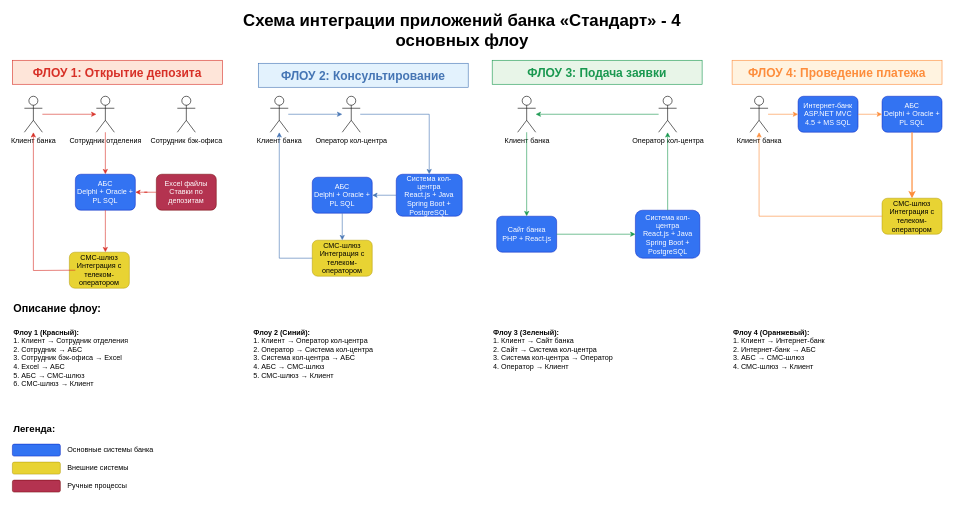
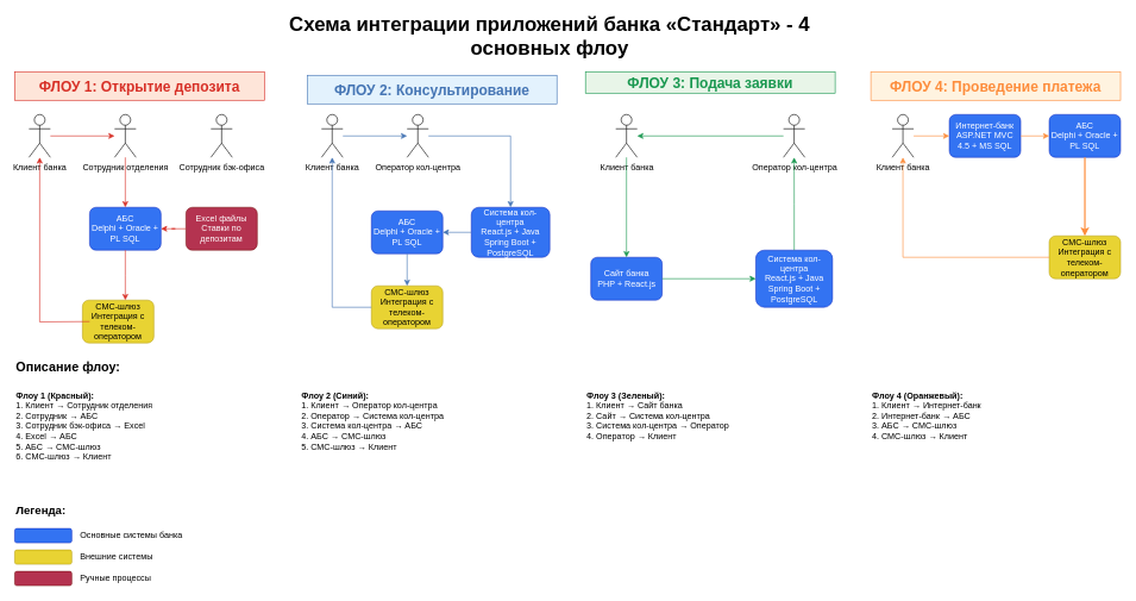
  <mxCell id="0" />
  <mxCell id="1" parent="0" />
  <mxCell id="2" value="Схема интеграции приложений банка «Стандарт» - 4 основных флоу" style="text;html=1;align=center;verticalAlign=middle;whiteSpace=wrap;rounded=0;fontSize=28;fontStyle=1;" parent="1" vertex="1"><mxGeometry x="370" y="20" width="800" height="60" as="geometry" /></mxCell>
  <mxCell id="3" value="ФЛОУ 1: Открытие депозита" style="text;html=1;align=center;verticalAlign=middle;whiteSpace=wrap;rounded=0;fontSize=20;fontStyle=1;fontColor=#d73027;fillColor=#fee5d9;strokeColor=#d73027;" parent="1" vertex="1"><mxGeometry x="20" y="100" width="350" height="40" as="geometry" /></mxCell>
  <mxCell id="4" value="Клиент банка" style="shape=umlActor;verticalLabelPosition=bottom;verticalAlign=top;html=1;outlineConnect=0;" parent="1" vertex="1"><mxGeometry x="40" y="160" width="30" height="60" as="geometry" /></mxCell>
  <mxCell id="5" value="Сотрудник отделения" style="shape=umlActor;verticalLabelPosition=bottom;verticalAlign=top;html=1;outlineConnect=0;" parent="1" vertex="1"><mxGeometry x="160" y="160" width="30" height="60" as="geometry" /></mxCell>
  <mxCell id="6" value="Сотрудник бэк-офиса" style="shape=umlActor;verticalLabelPosition=bottom;verticalAlign=top;html=1;outlineConnect=0;" parent="1" vertex="1"><mxGeometry x="295" y="160" width="30" height="60" as="geometry" /></mxCell>
  <mxCell id="7" value="АБС&lt;div&gt;Delphi + Oracle + PL SQL&lt;/div&gt;" style="rounded=1;whiteSpace=wrap;html=1;fillColor=#0050ef;fontColor=#ffffff;strokeColor=#001DBC;opacity=80;" parent="1" vertex="1"><mxGeometry x="125" y="290" width="100" height="60" as="geometry" /></mxCell>
  <mxCell id="8" value="СМС-шлюз&lt;div&gt;Интеграция с телеком-оператором&lt;/div&gt;" style="rounded=1;whiteSpace=wrap;html=1;fillColor=#e3c800;fontColor=#000000;strokeColor=#B09500;opacity=80;" parent="1" vertex="1"><mxGeometry x="115" y="420" width="100" height="60" as="geometry" /></mxCell>
  <mxCell id="9" value="Excel файлы&lt;div&gt;Ставки по депозитам&lt;/div&gt;" style="rounded=1;whiteSpace=wrap;html=1;fillColor=#a20025;fontColor=#ffffff;strokeColor=#6F0000;opacity=80;" parent="1" vertex="1"><mxGeometry x="260" y="290" width="100" height="60" as="geometry" /></mxCell>
  <mxCell id="10" style="edgeStyle=orthogonalEdgeStyle;rounded=0;orthogonalLoop=1;jettySize=auto;html=1;strokeColor=#d73027;strokeWidth=1;" parent="1" source="4" target="5" edge="1"><mxGeometry relative="1" as="geometry" /></mxCell>
  <mxCell id="11" style="edgeStyle=orthogonalEdgeStyle;rounded=0;orthogonalLoop=1;jettySize=auto;html=1;strokeColor=#d73027;strokeWidth=1;" parent="1" source="5" target="7" edge="1"><mxGeometry relative="1" as="geometry" /></mxCell>
  <mxCell id="12" style="edgeStyle=orthogonalEdgeStyle;rounded=0;orthogonalLoop=1;jettySize=auto;html=1;strokeColor=#d73027;strokeWidth=1;" parent="1" source="9" target="7" edge="1"><mxGeometry relative="1" as="geometry" /></mxCell>
  <mxCell id="13" style="edgeStyle=orthogonalEdgeStyle;rounded=0;orthogonalLoop=1;jettySize=auto;html=1;strokeColor=#d73027;strokeWidth=1;" parent="1" source="7" edge="1"><mxGeometry relative="1" as="geometry"><mxPoint x="175" y="420" as="targetPoint" /></mxGeometry></mxCell>
  <mxCell id="14" style="edgeStyle=orthogonalEdgeStyle;rounded=0;orthogonalLoop=1;jettySize=auto;html=1;strokeColor=#d73027;strokeWidth=1;" parent="1" target="4" edge="1"><mxGeometry relative="1" as="geometry"><mxPoint x="125" y="450" as="sourcePoint" /></mxGeometry></mxCell>
  <mxCell id="15" value="ФЛОУ 2: Консультирование" style="text;html=1;align=center;verticalAlign=middle;whiteSpace=wrap;rounded=0;fontSize=20;fontStyle=1;fontColor=#4575b4;fillColor=#e3f2fd;strokeColor=#4575b4;" parent="1" vertex="1"><mxGeometry x="430" y="105" width="350" height="40" as="geometry" /></mxCell>
  <mxCell id="16" value="Клиент банка" style="shape=umlActor;verticalLabelPosition=bottom;verticalAlign=top;html=1;outlineConnect=0;" parent="1" vertex="1"><mxGeometry x="450" y="160" width="30" height="60" as="geometry" /></mxCell>
  <mxCell id="17" value="Оператор кол-центра" style="shape=umlActor;verticalLabelPosition=bottom;verticalAlign=top;html=1;outlineConnect=0;" parent="1" vertex="1"><mxGeometry x="570" y="160" width="30" height="60" as="geometry" /></mxCell>
  <mxCell id="18" value="Система кол-центра&lt;div&gt;React.js + Java Spring Boot + PostgreSQL&lt;/div&gt;" style="rounded=1;whiteSpace=wrap;html=1;fillColor=#0050ef;fontColor=#ffffff;strokeColor=#001DBC;opacity=80;" parent="1" vertex="1"><mxGeometry x="660" y="290" width="110" height="70" as="geometry" /></mxCell>
  <mxCell id="19" value="АБС&lt;div&gt;Delphi + Oracle + PL SQL&lt;/div&gt;" style="rounded=1;whiteSpace=wrap;html=1;fillColor=#0050ef;fontColor=#ffffff;strokeColor=#001DBC;opacity=80;" parent="1" vertex="1"><mxGeometry x="520" y="295" width="100" height="60" as="geometry" /></mxCell>
  <mxCell id="20" value="СМС-шлюз&lt;div&gt;Интеграция с телеком-оператором&lt;/div&gt;" style="rounded=1;whiteSpace=wrap;html=1;fillColor=#e3c800;fontColor=#000000;strokeColor=#B09500;opacity=80;" parent="1" vertex="1"><mxGeometry x="520" y="400" width="100" height="60" as="geometry" /></mxCell>
  <mxCell id="21" style="edgeStyle=orthogonalEdgeStyle;rounded=0;orthogonalLoop=1;jettySize=auto;html=1;strokeColor=#4575b4;strokeWidth=1;" parent="1" source="16" target="17" edge="1"><mxGeometry relative="1" as="geometry" /></mxCell>
  <mxCell id="22" style="edgeStyle=orthogonalEdgeStyle;rounded=0;orthogonalLoop=1;jettySize=auto;html=1;strokeColor=#4575b4;strokeWidth=1;" parent="1" source="17" target="18" edge="1"><mxGeometry relative="1" as="geometry" /></mxCell>
  <mxCell id="23" style="edgeStyle=orthogonalEdgeStyle;rounded=0;orthogonalLoop=1;jettySize=auto;html=1;strokeColor=#4575b4;strokeWidth=1;" parent="1" source="18" target="19" edge="1"><mxGeometry relative="1" as="geometry" /></mxCell>
  <mxCell id="24" style="edgeStyle=orthogonalEdgeStyle;rounded=0;orthogonalLoop=1;jettySize=auto;html=1;strokeColor=#4575b4;strokeWidth=1;" parent="1" source="19" target="20" edge="1"><mxGeometry relative="1" as="geometry" /></mxCell>
  <mxCell id="25" style="edgeStyle=orthogonalEdgeStyle;rounded=0;orthogonalLoop=1;jettySize=auto;html=1;strokeColor=#4575b4;strokeWidth=1;" parent="1" source="20" target="16" edge="1"><mxGeometry relative="1" as="geometry" /></mxCell>
- <mxCell id="26" value="ФЛОУ 3: Подача заявки" style="text;html=1;align=center;verticalAlign=middle;whiteSpace=wrap;rounded=0;fontSize=20;fontStyle=1;fontColor=#1a9850;fillColor=#e8f5e8;strokeColor=#1a9850;" parent="1" vertex="1"><mxGeometry x="820" y="100" width="350" height="40" as="geometry" /></mxCell>
+ <mxCell id="26" value="ФЛОУ 3: Подача заявки" style="text;html=1;align=center;verticalAlign=middle;whiteSpace=wrap;rounded=0;fontSize=20;fontStyle=1;fontColor=#1a9850;fillColor=#e8f5e8;strokeColor=#1a9850;" parent="1" vertex="1"><mxGeometry x="820" y="100" width="350" height="30" as="geometry" /></mxCell>
  <mxCell id="27" value="Клиент банка" style="shape=umlActor;verticalLabelPosition=bottom;verticalAlign=top;html=1;outlineConnect=0;" parent="1" vertex="1"><mxGeometry x="862.5" y="160" width="30" height="60" as="geometry" /></mxCell>
  <mxCell id="28" value="Оператор кол-центра" style="shape=umlActor;verticalLabelPosition=bottom;verticalAlign=top;html=1;outlineConnect=0;" parent="1" vertex="1"><mxGeometry x="1097.5" y="160" width="30" height="60" as="geometry" /></mxCell>
  <mxCell id="29" value="Сайт банка&lt;div&gt;PHP + React.js&lt;/div&gt;" style="rounded=1;whiteSpace=wrap;html=1;fillColor=#0050ef;fontColor=#ffffff;strokeColor=#001DBC;opacity=80;" parent="1" vertex="1"><mxGeometry x="827.5" y="360" width="100" height="60" as="geometry" /></mxCell>
  <mxCell id="30" value="Система кол-центра&lt;div&gt;React.js + Java Spring Boot + PostgreSQL&lt;/div&gt;" style="rounded=1;whiteSpace=wrap;html=1;fillColor=#0050ef;fontColor=#ffffff;strokeColor=#001DBC;opacity=80;" parent="1" vertex="1"><mxGeometry x="1058.75" y="350" width="107.5" height="80" as="geometry" /></mxCell>
  <mxCell id="31" style="edgeStyle=orthogonalEdgeStyle;rounded=0;orthogonalLoop=1;jettySize=auto;html=1;strokeColor=#1a9850;strokeWidth=1;" parent="1" source="27" target="29" edge="1"><mxGeometry relative="1" as="geometry" /></mxCell>
  <mxCell id="32" style="edgeStyle=orthogonalEdgeStyle;rounded=0;orthogonalLoop=1;jettySize=auto;html=1;strokeColor=#1a9850;strokeWidth=1;" parent="1" source="29" target="30" edge="1"><mxGeometry relative="1" as="geometry" /></mxCell>
  <mxCell id="33" style="edgeStyle=orthogonalEdgeStyle;rounded=0;orthogonalLoop=1;jettySize=auto;html=1;strokeColor=#1a9850;strokeWidth=1;" parent="1" source="30" target="28" edge="1"><mxGeometry relative="1" as="geometry" /></mxCell>
  <mxCell id="34" style="edgeStyle=orthogonalEdgeStyle;rounded=0;orthogonalLoop=1;jettySize=auto;html=1;strokeColor=#1a9850;strokeWidth=1;" parent="1" source="28" target="27" edge="1"><mxGeometry relative="1" as="geometry" /></mxCell>
  <mxCell id="35" value="ФЛОУ 4: Проведение платежа" style="text;html=1;align=center;verticalAlign=middle;whiteSpace=wrap;rounded=0;fontSize=20;fontStyle=1;fontColor=#fd8d3c;fillColor=#fff3e0;strokeColor=#fd8d3c;" parent="1" vertex="1"><mxGeometry x="1220" y="100" width="350" height="40" as="geometry" /></mxCell>
  <mxCell id="36" value="Клиент банка" style="shape=umlActor;verticalLabelPosition=bottom;verticalAlign=top;html=1;outlineConnect=0;" parent="1" vertex="1"><mxGeometry x="1250" y="160" width="30" height="60" as="geometry" /></mxCell>
  <mxCell id="37" value="Интернет-банк&lt;div&gt;ASP.NET MVC 4.5 + MS SQL&lt;/div&gt;" style="rounded=1;whiteSpace=wrap;html=1;fillColor=#0050ef;fontColor=#ffffff;strokeColor=#001DBC;opacity=80;" parent="1" vertex="1"><mxGeometry x="1330" y="160" width="100" height="60" as="geometry" /></mxCell>
  <mxCell id="38" value="АБС&lt;div&gt;Delphi + Oracle + PL SQL&lt;/div&gt;" style="rounded=1;whiteSpace=wrap;html=1;fillColor=#0050ef;fontColor=#ffffff;strokeColor=#001DBC;opacity=80;" parent="1" vertex="1"><mxGeometry x="1470" y="160" width="100" height="60" as="geometry" /></mxCell>
  <mxCell id="39" value="СМС-шлюз&lt;div&gt;Интеграция с телеком-оператором&lt;/div&gt;" style="rounded=1;whiteSpace=wrap;html=1;fillColor=#e3c800;fontColor=#000000;strokeColor=#B09500;opacity=80;" parent="1" vertex="1"><mxGeometry x="1470" y="330" width="100" height="60" as="geometry" /></mxCell>
  <mxCell id="40" style="edgeStyle=orthogonalEdgeStyle;rounded=0;orthogonalLoop=1;jettySize=auto;html=1;strokeColor=#fd8d3c;strokeWidth=1;" parent="1" source="36" target="37" edge="1"><mxGeometry relative="1" as="geometry" /></mxCell>
  <mxCell id="41" style="edgeStyle=orthogonalEdgeStyle;rounded=0;orthogonalLoop=1;jettySize=auto;html=1;strokeColor=#fd8d3c;strokeWidth=1;" parent="1" source="37" target="38" edge="1"><mxGeometry relative="1" as="geometry" /></mxCell>
  <mxCell id="42" style="edgeStyle=orthogonalEdgeStyle;rounded=0;orthogonalLoop=1;jettySize=auto;html=1;strokeColor=#fd8d3c;strokeWidth=2;" parent="1" source="38" target="39" edge="1"><mxGeometry relative="1" as="geometry" /></mxCell>
  <mxCell id="43" style="edgeStyle=orthogonalEdgeStyle;rounded=0;orthogonalLoop=1;jettySize=auto;html=1;strokeColor=#fd8d3c;strokeWidth=1;" parent="1" source="39" target="36" edge="1"><mxGeometry relative="1" as="geometry" /></mxCell>
  <mxCell id="44" value="Описание флоу:" style="text;html=1;align=left;verticalAlign=middle;whiteSpace=wrap;rounded=0;fontSize=18;fontStyle=1;" parent="1" vertex="1"><mxGeometry x="20" y="500" width="200" height="30" as="geometry" /></mxCell>
  <mxCell id="45" value="&lt;b&gt;Флоу 1 (Красный):&lt;/b&gt;&lt;div&gt;1. Клиент → Сотрудник отделения&lt;/div&gt;&lt;div&gt;2. Сотрудник → АБС&lt;/div&gt;&lt;div&gt;3. Сотрудник бэк-офиса → Excel&lt;/div&gt;&lt;div&gt;4. Excel → АБС&lt;/div&gt;&lt;div&gt;5. АБС → СМС-шлюз&lt;/div&gt;&lt;div&gt;6. СМС-шлюз → Клиент&lt;/div&gt;" style="text;html=1;whiteSpace=wrap;overflow=hidden;rounded=0;fontSize=12;" parent="1" vertex="1"><mxGeometry x="20" y="540" width="350" height="120" as="geometry" /></mxCell>
  <mxCell id="46" value="&lt;b&gt;Флоу 2 (Синий):&lt;/b&gt;&lt;div&gt;1. Клиент → Оператор кол-центра&lt;/div&gt;&lt;div&gt;2. Оператор → Система кол-центра&lt;/div&gt;&lt;div&gt;3. Система кол-центра → АБС&lt;/div&gt;&lt;div&gt;4. АБС → СМС-шлюз&lt;/div&gt;&lt;div&gt;5. СМС-шлюз → Клиент&lt;/div&gt;" style="text;html=1;whiteSpace=wrap;overflow=hidden;rounded=0;fontSize=12;" parent="1" vertex="1"><mxGeometry x="420" y="540" width="350" height="120" as="geometry" /></mxCell>
  <mxCell id="47" value="&lt;b&gt;Флоу 3 (Зеленый):&lt;/b&gt;&lt;div&gt;1. Клиент → Сайт банка&lt;/div&gt;&lt;div&gt;2. Сайт → Система кол-центра&lt;/div&gt;&lt;div&gt;3. Система кол-центра → Оператор&lt;/div&gt;&lt;div&gt;4. Оператор → Клиент&lt;/div&gt;" style="text;html=1;whiteSpace=wrap;overflow=hidden;rounded=0;fontSize=12;" parent="1" vertex="1"><mxGeometry x="820" y="540" width="350" height="120" as="geometry" /></mxCell>
  <mxCell id="48" value="&lt;b&gt;Флоу 4 (Оранжевый):&lt;/b&gt;&lt;div&gt;1. Клиент → Интернет-банк&lt;/div&gt;&lt;div&gt;2. Интернет-банк → АБС&lt;/div&gt;&lt;div&gt;3. АБС → СМС-шлюз&lt;/div&gt;&lt;div&gt;4. СМС-шлюз → Клиент&lt;/div&gt;" style="text;html=1;whiteSpace=wrap;overflow=hidden;rounded=0;fontSize=12;" parent="1" vertex="1"><mxGeometry x="1220" y="540" width="350" height="120" as="geometry" /></mxCell>
  <mxCell id="49" value="Легенда:" style="text;html=1;align=left;verticalAlign=middle;whiteSpace=wrap;rounded=0;fontSize=16;fontStyle=1;" parent="1" vertex="1"><mxGeometry x="20" y="700" width="100" height="30" as="geometry" /></mxCell>
  <mxCell id="50" value="" style="rounded=1;whiteSpace=wrap;html=1;fillColor=#0050ef;fontColor=#ffffff;strokeColor=#001DBC;opacity=80;" parent="1" vertex="1"><mxGeometry x="20" y="740" width="80" height="20" as="geometry" /></mxCell>
  <mxCell id="51" value="Основные системы банка" style="text;html=1;align=left;verticalAlign=middle;whiteSpace=wrap;rounded=0;fontSize=12;" parent="1" vertex="1"><mxGeometry x="110" y="740" width="150" height="20" as="geometry" /></mxCell>
  <mxCell id="52" value="" style="rounded=1;whiteSpace=wrap;html=1;fillColor=#e3c800;fontColor=#000000;strokeColor=#B09500;opacity=80;" parent="1" vertex="1"><mxGeometry x="20" y="770" width="80" height="20" as="geometry" /></mxCell>
  <mxCell id="53" value="Внешние системы" style="text;html=1;align=left;verticalAlign=middle;whiteSpace=wrap;rounded=0;fontSize=12;" parent="1" vertex="1"><mxGeometry x="110" y="770" width="150" height="20" as="geometry" /></mxCell>
  <mxCell id="54" value="" style="rounded=1;whiteSpace=wrap;html=1;fillColor=#a20025;fontColor=#ffffff;strokeColor=#6F0000;opacity=80;" parent="1" vertex="1"><mxGeometry x="20" y="800" width="80" height="20" as="geometry" /></mxCell>
  <mxCell id="55" value="Ручные процессы" style="text;html=1;align=left;verticalAlign=middle;whiteSpace=wrap;rounded=0;fontSize=12;" parent="1" vertex="1"><mxGeometry x="110" y="800" width="150" height="20" as="geometry" /></mxCell>
